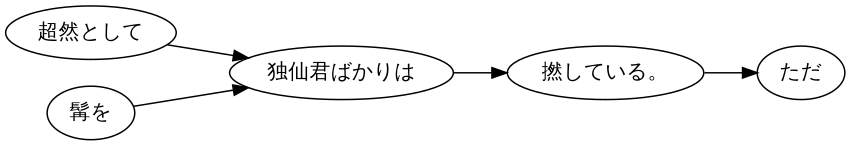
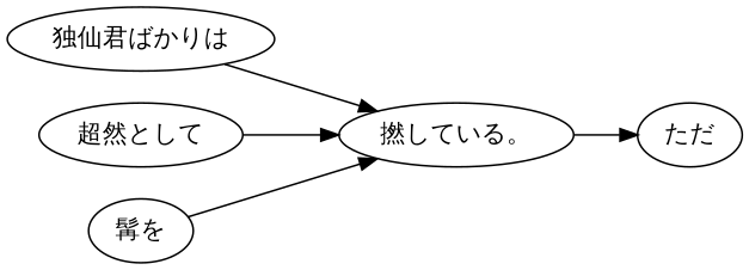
  digraph {
    fontname=Ubuntu
    rankdir=LR
    node [fontname=Ubuntu]
    edge [fontname=Ubuntu]
    n1 [label="ただ"]
    n2 [label="撚している。"]
    n3 [label="独仙君ばかりは"]
    n4 [label="超然として"]
    n5 [label="髯を"]
    n2 -> n1
    n3 -> n2
-   n4 -> n3
-   n5 -> n3
+   n4 -> n2
+   n5 -> n2
  }
